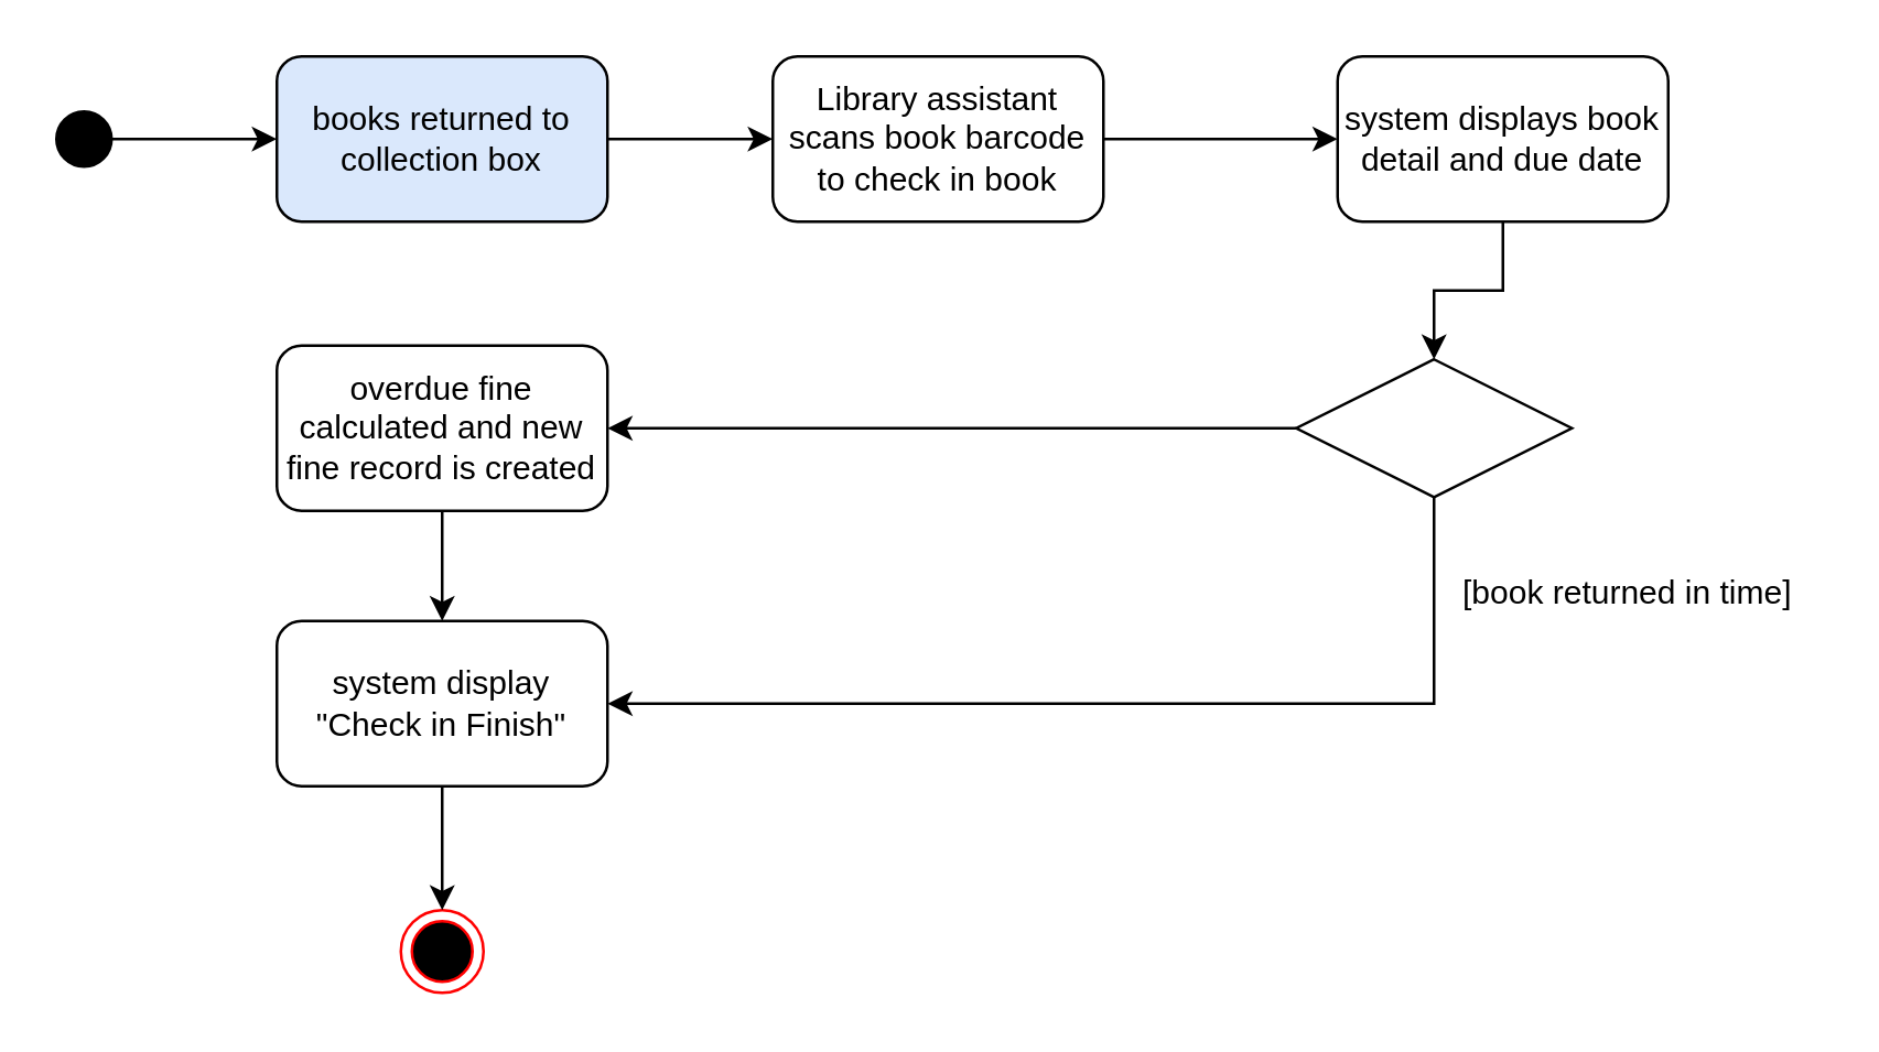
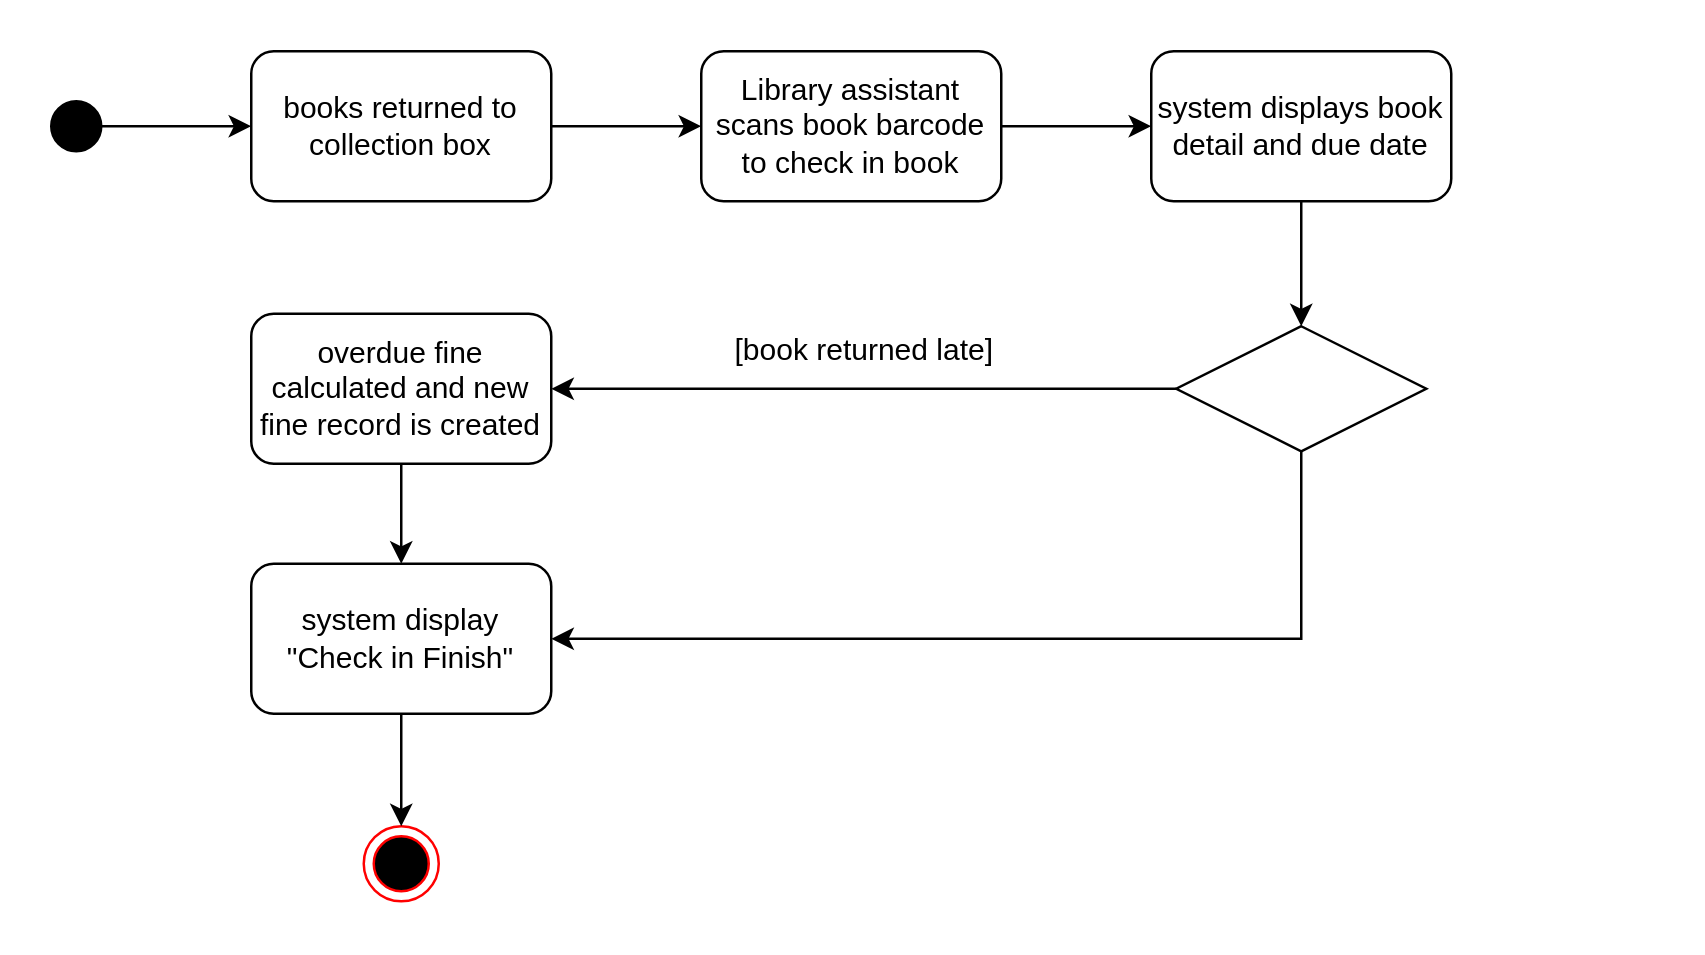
  <mxCell id="0" />
  <mxCell id="1" parent="0" />
  <mxCell id="2" value="" style="edgeStyle=orthogonalEdgeStyle;rounded=0;orthogonalLoop=1;jettySize=auto;html=1;" edge="1" parent="1" source="3" target="6"><mxGeometry relative="1" as="geometry" /></mxCell>
  <mxCell id="3" value="" style="ellipse;whiteSpace=wrap;html=1;aspect=fixed;fillColor=#000000;" vertex="1" parent="1"><mxGeometry x="20" y="40" width="20" height="20" as="geometry" /></mxCell>
  <mxCell id="4" value="" style="ellipse;html=1;shape=endState;fillColor=#000000;strokeColor=#ff0000;" vertex="1" parent="1"><mxGeometry x="145" y="330" width="30" height="30" as="geometry" /></mxCell>
  <mxCell id="5" value="" style="edgeStyle=orthogonalEdgeStyle;rounded=0;orthogonalLoop=1;jettySize=auto;html=1;" edge="1" parent="1" source="6" target="8"><mxGeometry relative="1" as="geometry" /></mxCell>
- <mxCell id="6" value="books returned to collection box" style="rounded=1;whiteSpace=wrap;html=1;fillColor=#dae8fc;" vertex="1" parent="1"><mxGeometry x="100" y="20" width="120" height="60" as="geometry" /></mxCell>
+ <mxCell id="6" value="books returned to collection box" style="rounded=1;whiteSpace=wrap;html=1;" vertex="1" parent="1"><mxGeometry x="100" y="20" width="120" height="60" as="geometry" /></mxCell>
  <mxCell id="7" value="" style="edgeStyle=orthogonalEdgeStyle;rounded=0;orthogonalLoop=1;jettySize=auto;html=1;" edge="1" parent="1" source="8" target="10"><mxGeometry relative="1" as="geometry" /></mxCell>
  <mxCell id="8" value="Library assistant scans book barcode to check in book" style="rounded=1;whiteSpace=wrap;html=1;" vertex="1" parent="1"><mxGeometry x="280" y="20" width="120" height="60" as="geometry" /></mxCell>
  <mxCell id="9" value="" style="edgeStyle=orthogonalEdgeStyle;rounded=0;orthogonalLoop=1;jettySize=auto;html=1;" edge="1" parent="1" source="10" target="12"><mxGeometry relative="1" as="geometry" /></mxCell>
- <mxCell id="10" value="system displays book detail and due date" style="rounded=1;whiteSpace=wrap;html=1;" vertex="1" parent="1"><mxGeometry x="485" y="20" width="120" height="60" as="geometry" /></mxCell>
+ <mxCell id="10" value="system displays book detail and due date" style="rounded=1;whiteSpace=wrap;html=1;" vertex="1" parent="1"><mxGeometry x="460" y="20" width="120" height="60" as="geometry" /></mxCell>
  <mxCell id="11" value="" style="edgeStyle=orthogonalEdgeStyle;rounded=0;orthogonalLoop=1;jettySize=auto;html=1;entryX=1;entryY=0.5;entryDx=0;entryDy=0;" edge="1" parent="1" source="12" target="14"><mxGeometry relative="1" as="geometry" /></mxCell>
  <mxCell id="12" value="" style="rhombus;whiteSpace=wrap;html=1;" vertex="1" parent="1"><mxGeometry x="470" y="130" width="100" height="50" as="geometry" /></mxCell>
  <mxCell id="13" value="" style="edgeStyle=orthogonalEdgeStyle;rounded=0;orthogonalLoop=1;jettySize=auto;html=1;" edge="1" parent="1" source="14" target="18"><mxGeometry relative="1" as="geometry" /></mxCell>
  <mxCell id="14" value="overdue fine calculated and new fine record is created" style="rounded=1;whiteSpace=wrap;html=1;" vertex="1" parent="1"><mxGeometry x="100" y="125" width="120" height="60" as="geometry" /></mxCell>
- <mxCell id="16" value="[book returned in time]" style="text;html=1;align=center;verticalAlign=middle;resizable=0;points=[];autosize=1;strokeColor=none;fillColor=none;" vertex="1" parent="1"><mxGeometry x="520" y="200" width="140" height="30" as="geometry" /></mxCell>
+ <mxCell id="15" value="[book returned late]" style="text;html=1;align=center;verticalAlign=middle;resizable=0;points=[];autosize=1;strokeColor=none;fillColor=none;" vertex="1" parent="1"><mxGeometry x="280" y="125" width="130" height="30" as="geometry" /></mxCell>
  <mxCell id="17" value="" style="edgeStyle=orthogonalEdgeStyle;rounded=0;orthogonalLoop=1;jettySize=auto;html=1;" edge="1" parent="1" source="18" target="4"><mxGeometry relative="1" as="geometry" /></mxCell>
  <mxCell id="18" value="system display &quot;Check in Finish&quot;" style="rounded=1;whiteSpace=wrap;html=1;" vertex="1" parent="1"><mxGeometry x="100" y="225" width="120" height="60" as="geometry" /></mxCell>
  <mxCell id="19" value="" style="endArrow=classic;html=1;rounded=0;exitX=0.5;exitY=1;exitDx=0;exitDy=0;entryX=1;entryY=0.5;entryDx=0;entryDy=0;edgeStyle=orthogonalEdgeStyle;" edge="1" parent="1" source="12" target="18"><mxGeometry width="50" height="50" relative="1" as="geometry"><mxPoint x="460" y="300" as="sourcePoint" /><mxPoint x="510" y="250" as="targetPoint" /></mxGeometry></mxCell>
